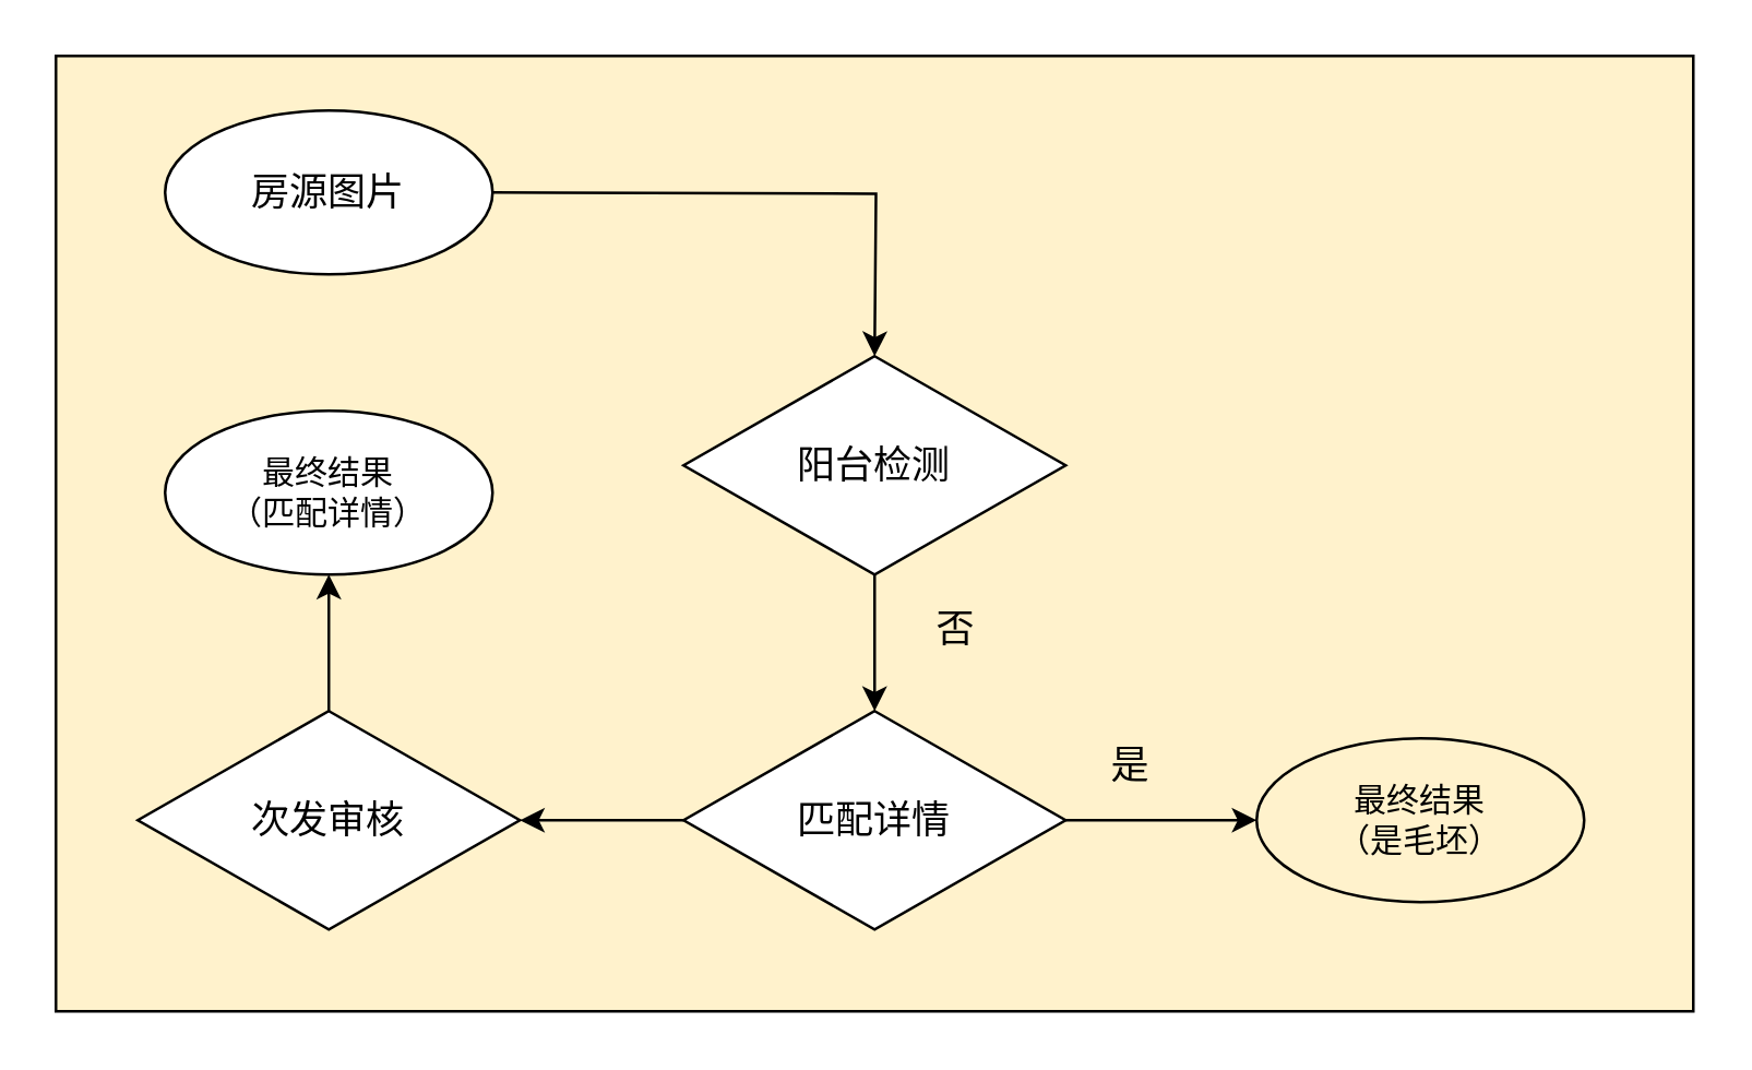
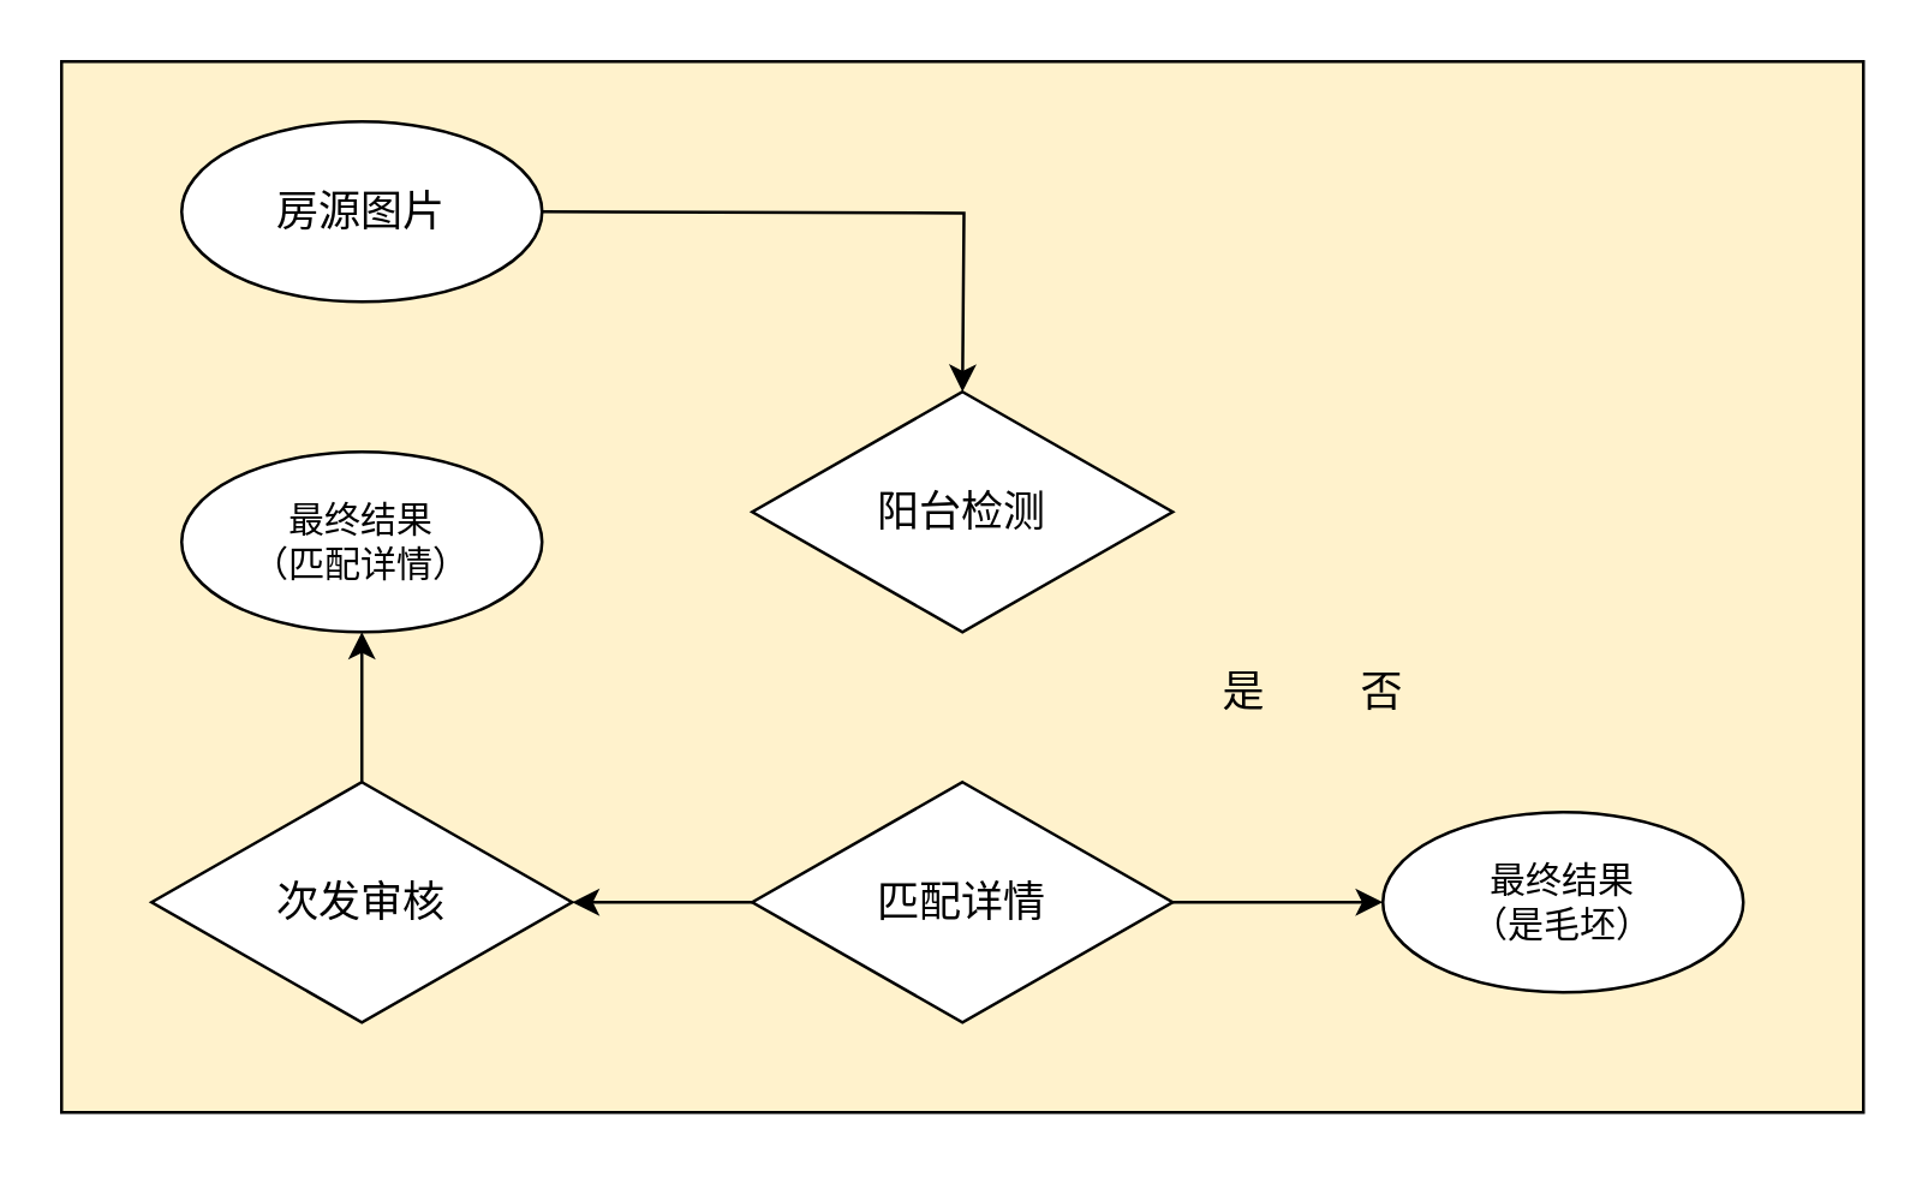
  <mxCell id="0" />
  <mxCell id="1" parent="0" />
  <mxCell id="2" value="" style="rounded=0;whiteSpace=wrap;html=1;fillColor=#FFF2CC;" vertex="1" parent="1"><mxGeometry x="20" y="20" width="600" height="350" as="geometry" /></mxCell>
  <mxCell id="3" style="edgeStyle=orthogonalEdgeStyle;rounded=0;orthogonalLoop=1;jettySize=auto;html=1;entryX=0.5;entryY=0;entryDx=0;entryDy=0;" edge="1" parent="1"><mxGeometry relative="1" as="geometry"><mxPoint x="180" y="70" as="sourcePoint" /><mxPoint x="320" y="130" as="targetPoint" /></mxGeometry></mxCell>
- <mxCell id="4" value="" style="edgeStyle=orthogonalEdgeStyle;rounded=0;orthogonalLoop=1;jettySize=auto;html=1;" edge="1" parent="1" source="5" target="8"><mxGeometry relative="1" as="geometry" /></mxCell>
  <mxCell id="5" value="&lt;font style=&quot;font-size: 14px&quot;&gt;阳台检测&lt;/font&gt;" style="rhombus;whiteSpace=wrap;html=1;" vertex="1" parent="1"><mxGeometry x="250" y="130" width="140" height="80" as="geometry" /></mxCell>
  <mxCell id="6" value="" style="edgeStyle=orthogonalEdgeStyle;rounded=0;orthogonalLoop=1;jettySize=auto;html=1;entryX=0;entryY=0.5;entryDx=0;entryDy=0;" edge="1" parent="1" source="8"><mxGeometry relative="1" as="geometry"><mxPoint x="460" y="300" as="targetPoint" /></mxGeometry></mxCell>
  <mxCell id="7" style="edgeStyle=orthogonalEdgeStyle;rounded=0;orthogonalLoop=1;jettySize=auto;html=1;exitX=0;exitY=0.5;exitDx=0;exitDy=0;entryX=1;entryY=0.5;entryDx=0;entryDy=0;" edge="1" parent="1" source="8" target="14"><mxGeometry relative="1" as="geometry" /></mxCell>
  <mxCell id="8" value="&lt;font style=&quot;font-size: 14px&quot;&gt;匹配详情&lt;/font&gt;" style="rhombus;whiteSpace=wrap;html=1;" vertex="1" parent="1"><mxGeometry x="250" y="260" width="140" height="80" as="geometry" /></mxCell>
- <mxCell id="9" value="&lt;font style=&quot;font-size: 14px&quot;&gt;是&lt;/font&gt;" style="text;html=1;strokeColor=none;fillColor=none;align=center;verticalAlign=middle;whiteSpace=wrap;rounded=0;" vertex="1" parent="1"><mxGeometry x="394" y="270" width="40" height="20" as="geometry" /></mxCell>
- <mxCell id="10" value="&lt;font style=&quot;font-size: 14px&quot;&gt;否&lt;/font&gt;" style="text;html=1;strokeColor=none;fillColor=none;align=center;verticalAlign=middle;whiteSpace=wrap;rounded=0;" vertex="1" parent="1"><mxGeometry x="330" y="220" width="40" height="20" as="geometry" /></mxCell>
- <mxCell id="11" value="最终结果&lt;br&gt;（是毛坯）" style="ellipse;whiteSpace=wrap;html=1;fillColor=#fff2cc;" vertex="1" parent="1"><mxGeometry x="460" y="270" width="120" height="60" as="geometry" /></mxCell>
+ <mxCell id="9" value="&lt;font style=&quot;font-size: 14px&quot;&gt;是&lt;/font&gt;" style="text;html=1;strokeColor=none;fillColor=none;align=center;verticalAlign=middle;whiteSpace=wrap;rounded=0;" vertex="1" parent="1"><mxGeometry x="394" y="220" width="40" height="20" as="geometry" /></mxCell>
+ <mxCell id="10" value="&lt;font style=&quot;font-size: 14px&quot;&gt;否&lt;/font&gt;" style="text;html=1;strokeColor=none;fillColor=none;align=center;verticalAlign=middle;whiteSpace=wrap;rounded=0;" vertex="1" parent="1"><mxGeometry x="440" y="220" width="40" height="20" as="geometry" /></mxCell>
+ <mxCell id="11" value="最终结果&lt;br&gt;（是毛坯）" style="ellipse;whiteSpace=wrap;html=1;" vertex="1" parent="1"><mxGeometry x="460" y="270" width="120" height="60" as="geometry" /></mxCell>
  <mxCell id="12" value="&lt;span style=&quot;font-size: 14px&quot;&gt;房源图片&lt;/span&gt;" style="ellipse;whiteSpace=wrap;html=1;" vertex="1" parent="1"><mxGeometry x="60" y="40" width="120" height="60" as="geometry" /></mxCell>
  <mxCell id="13" style="edgeStyle=orthogonalEdgeStyle;rounded=0;orthogonalLoop=1;jettySize=auto;html=1;exitX=0.5;exitY=0;exitDx=0;exitDy=0;" edge="1" parent="1" source="14" target="15"><mxGeometry relative="1" as="geometry" /></mxCell>
  <mxCell id="14" value="&lt;span style=&quot;font-size: 14px&quot;&gt;次发审核&lt;/span&gt;" style="rhombus;whiteSpace=wrap;html=1;" vertex="1" parent="1"><mxGeometry x="50" y="260" width="140" height="80" as="geometry" /></mxCell>
  <mxCell id="15" value="最终结果&lt;br&gt;（匹配详情）" style="ellipse;whiteSpace=wrap;html=1;" vertex="1" parent="1"><mxGeometry x="60" y="150" width="120" height="60" as="geometry" /></mxCell>
